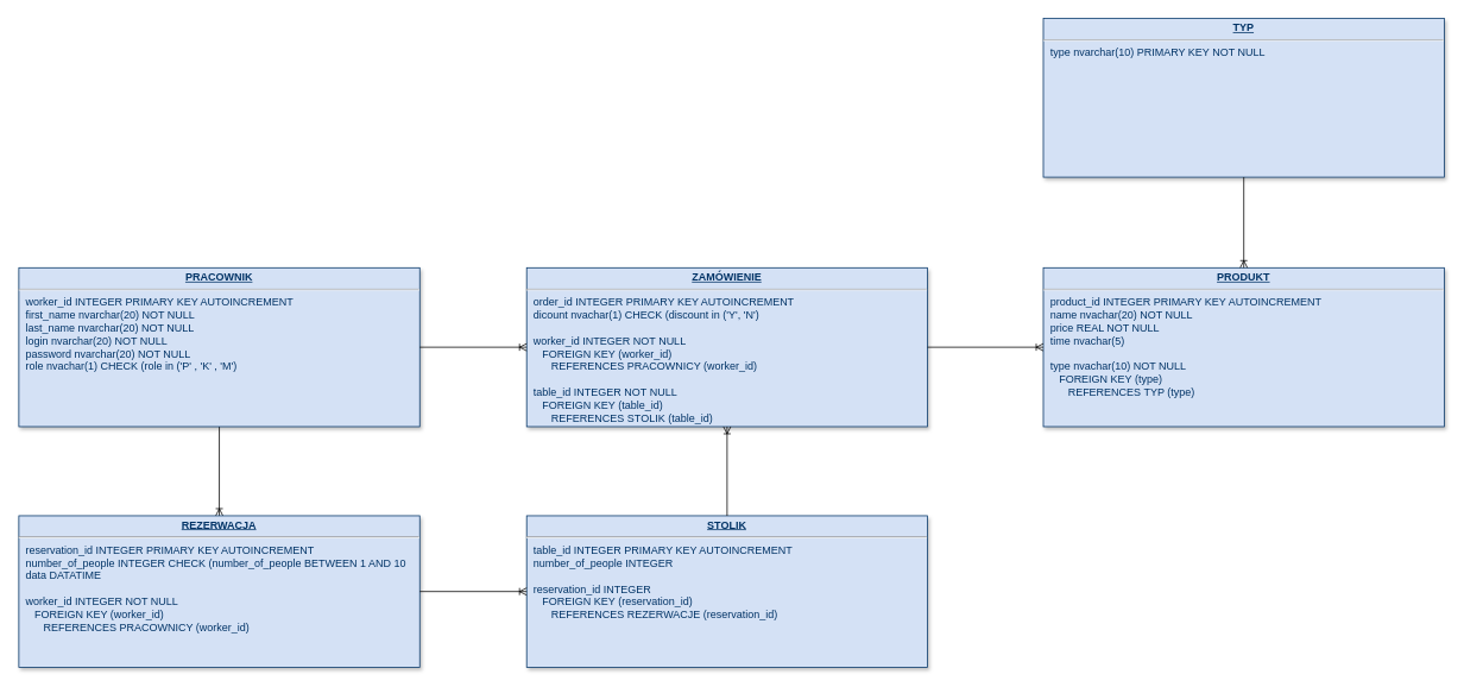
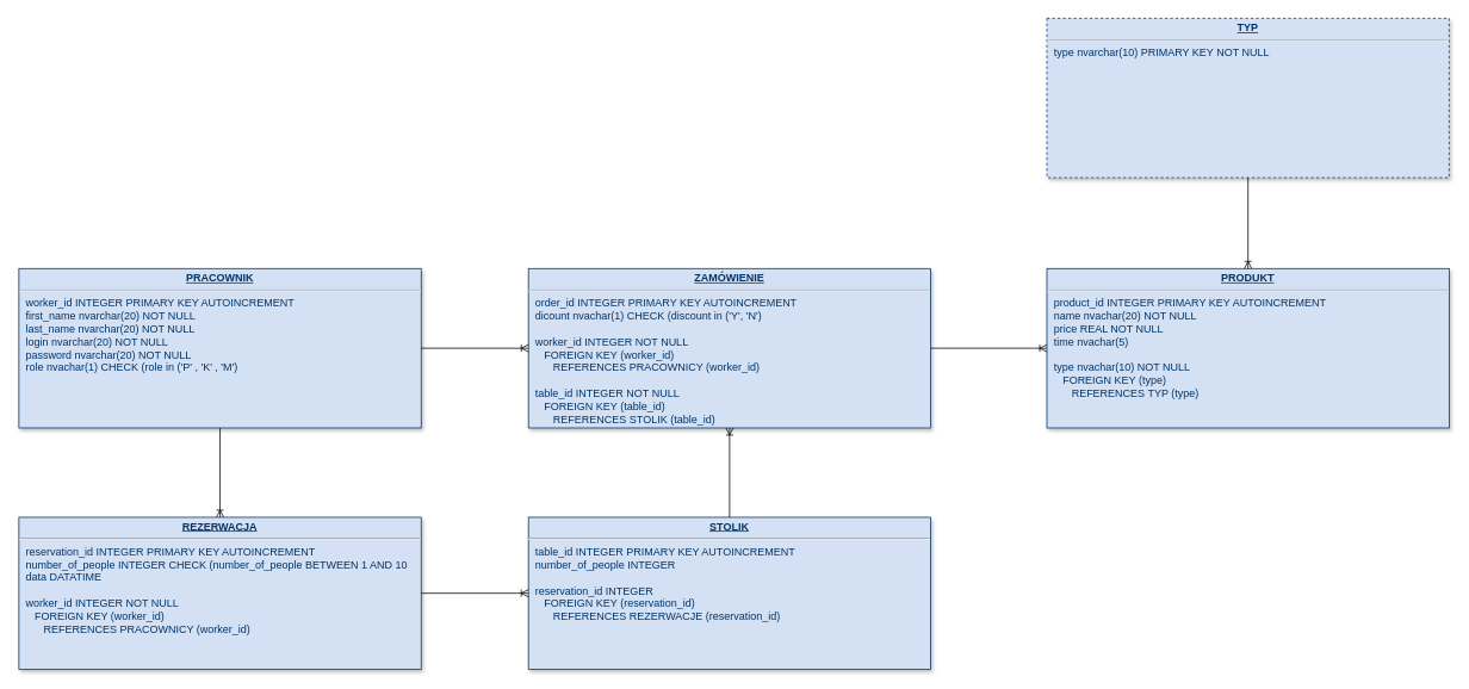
  <mxCell id="0" />
  <mxCell id="1" parent="0" />
  <mxCell id="2" value="" style="edgeStyle=orthogonalEdgeStyle;fontSize=12;html=1;endArrow=ERoneToMany;endFill=0;exitX=0.5;exitY=1;exitDx=0;exitDy=0;entryX=0.5;entryY=0;entryDx=0;entryDy=0;" edge="1" parent="1" source="6" target="4"><mxGeometry width="100" height="100" relative="1" as="geometry"><mxPoint x="210" y="575.86" as="sourcePoint" /><mxPoint x="260" y="568.36" as="targetPoint" /></mxGeometry></mxCell>
  <mxCell id="3" value="&lt;p style=&quot;margin: 0px ; margin-top: 4px ; text-align: center ; text-decoration: underline&quot;&gt;&lt;strong&gt;STOLIK&lt;/strong&gt;&lt;/p&gt;&lt;hr&gt;&lt;p style=&quot;margin: 0px ; margin-left: 8px&quot;&gt;table_id INTEGER PRIMARY KEY AUTOINCREMENT&lt;br&gt;number_of_people INTEGER&lt;/p&gt;&lt;p style=&quot;margin: 0px ; margin-left: 8px&quot;&gt;&lt;br&gt;&lt;/p&gt;&lt;p style=&quot;margin: 0px ; margin-left: 8px&quot;&gt;reservation_id INTEGER&lt;/p&gt;&lt;p style=&quot;margin: 0px ; margin-left: 8px&quot;&gt;&amp;nbsp; &amp;nbsp;FOREIGN KEY (reservation_id)&lt;/p&gt;&lt;p style=&quot;margin: 0px ; margin-left: 8px&quot;&gt;&amp;nbsp; &amp;nbsp; &amp;nbsp; REFERENCES REZERWACJE (reservation_id)&lt;/p&gt;" style="verticalAlign=top;align=left;overflow=fill;fontSize=12;fontFamily=Helvetica;html=1;strokeColor=#003366;shadow=1;fillColor=#D4E1F5;fontColor=#003366" parent="1" vertex="1"><mxGeometry x="590" y="578.36" width="450" height="170" as="geometry" /></mxCell>
  <mxCell id="4" value="&lt;p style=&quot;margin: 0px ; margin-top: 4px ; text-align: center ; text-decoration: underline&quot;&gt;&lt;b&gt;REZERWACJA&lt;/b&gt;&lt;/p&gt;&lt;hr&gt;&lt;p style=&quot;margin: 0px ; margin-left: 8px&quot;&gt;reservation_id INTEGER PRIMARY KEY AUTOINCREMENT&lt;/p&gt;&lt;p style=&quot;margin: 0px ; margin-left: 8px&quot;&gt;&lt;span&gt;number_of_people INTEGER CHECK (number_of_people BETWEEN 1 AND 10&lt;/span&gt;&lt;br&gt;&lt;/p&gt;&lt;p style=&quot;margin: 0px ; margin-left: 8px&quot;&gt;&lt;span&gt;data DATATIME&lt;/span&gt;&lt;/p&gt;&lt;p style=&quot;margin: 0px ; margin-left: 8px&quot;&gt;&lt;span&gt;&lt;br&gt;&lt;/span&gt;&lt;/p&gt;&lt;p style=&quot;margin: 0px ; margin-left: 8px&quot;&gt;&lt;span&gt;worker_id INTEGER NOT NULL&lt;/span&gt;&lt;/p&gt;&lt;p style=&quot;margin: 0px ; margin-left: 8px&quot;&gt;&lt;span&gt;&amp;nbsp; &amp;nbsp;FOREIGN KEY (worker_id)&lt;/span&gt;&lt;/p&gt;&lt;p style=&quot;margin: 0px ; margin-left: 8px&quot;&gt;&lt;/p&gt;&lt;p style=&quot;margin: 0px ; margin-left: 8px&quot;&gt;&amp;nbsp; &amp;nbsp; &amp;nbsp; REFERENCES PRACOWNICY (worker_id)&amp;nbsp;&lt;/p&gt;" style="verticalAlign=top;align=left;overflow=fill;fontSize=12;fontFamily=Helvetica;html=1;strokeColor=#003366;shadow=1;fillColor=#D4E1F5;fontColor=#003366" parent="1" vertex="1"><mxGeometry y="578.36" width="450" height="170" as="geometry" x="20" /></mxCell>
  <mxCell id="5" value="&lt;p style=&quot;margin: 0px ; margin-top: 4px ; text-align: center ; text-decoration: underline&quot;&gt;&lt;b&gt;ZAMÓWIENIE&lt;/b&gt;&lt;/p&gt;&lt;hr&gt;&lt;p style=&quot;margin: 0px ; margin-left: 8px&quot;&gt;order_id INTEGER PRIMARY KEY AUTOINCREMENT&lt;/p&gt;&lt;p style=&quot;margin: 0px ; margin-left: 8px&quot;&gt;dicount nvachar(1) CHECK (discount in ('Y', 'N')&lt;/p&gt;&lt;p style=&quot;margin: 0px ; margin-left: 8px&quot;&gt;&lt;br&gt;&lt;/p&gt;&lt;p style=&quot;margin: 0px 0px 0px 8px&quot;&gt;worker_id INTEGER NOT NULL&lt;/p&gt;&lt;p style=&quot;margin: 0px 0px 0px 8px&quot;&gt;&amp;nbsp; &amp;nbsp;FOREIGN KEY (worker_id)&lt;/p&gt;&lt;p style=&quot;margin: 0px 0px 0px 8px&quot;&gt;&lt;/p&gt;&lt;p style=&quot;margin: 0px 0px 0px 8px&quot;&gt;&amp;nbsp; &amp;nbsp; &amp;nbsp; REFERENCES PRACOWNICY (worker_id)&lt;/p&gt;&lt;p style=&quot;margin: 0px 0px 0px 8px&quot;&gt;&lt;br&gt;&lt;/p&gt;&lt;p style=&quot;margin: 0px 0px 0px 8px&quot;&gt;table_id INTEGER NOT NULL&lt;/p&gt;&lt;p style=&quot;margin: 0px 0px 0px 8px&quot;&gt;&amp;nbsp; &amp;nbsp;FOREIGN KEY (table_id)&lt;/p&gt;&lt;p style=&quot;margin: 0px 0px 0px 8px&quot;&gt;&lt;/p&gt;&lt;p style=&quot;margin: 0px 0px 0px 8px&quot;&gt;&lt;span&gt;&amp;nbsp; &amp;nbsp; &amp;nbsp; REFERENCES STOLIK (table_id)&amp;nbsp;&lt;/span&gt;&amp;nbsp;&lt;/p&gt;" style="verticalAlign=top;align=left;overflow=fill;fontSize=12;fontFamily=Helvetica;html=1;strokeColor=#003366;shadow=1;fillColor=#D4E1F5;fontColor=#003366" parent="1" vertex="1"><mxGeometry x="590" y="300" width="450" height="178.36" as="geometry" /></mxCell>
  <mxCell id="6" value="&lt;p style=&quot;margin: 0px ; margin-top: 4px ; text-align: center ; text-decoration: underline&quot;&gt;&lt;strong&gt;PRACOWNIK&lt;/strong&gt;&lt;/p&gt;&lt;hr&gt;&lt;p style=&quot;margin: 0px ; margin-left: 8px&quot;&gt;worker_id INTEGER PRIMARY KEY AUTOINCREMENT&lt;/p&gt;&lt;p style=&quot;margin: 0px ; margin-left: 8px&quot;&gt;first_name&amp;nbsp;nvarchar(20) NOT NULL&lt;/p&gt;&lt;p style=&quot;margin: 0px ; margin-left: 8px&quot;&gt;last_name&amp;nbsp;nvarchar(20) NOT NULL&lt;/p&gt;&lt;p style=&quot;margin: 0px ; margin-left: 8px&quot;&gt;login&amp;nbsp;nvarchar(20) NOT NULL&lt;/p&gt;&lt;p style=&quot;margin: 0px ; margin-left: 8px&quot;&gt;password&amp;nbsp;nvarchar(20) NOT NULL&lt;/p&gt;&lt;p style=&quot;margin: 0px ; margin-left: 8px&quot;&gt;role nvachar(1) CHECK (role in ('P' , 'K' , 'M')&lt;/p&gt;&lt;p style=&quot;margin: 0px ; margin-left: 8px&quot;&gt;&lt;br&gt;&lt;/p&gt;" style="verticalAlign=top;align=left;overflow=fill;fontSize=12;fontFamily=Helvetica;html=1;strokeColor=#003366;shadow=1;fillColor=#D4E1F5;fontColor=#003366" parent="1" vertex="1"><mxGeometry y="300" width="450" height="178.36" as="geometry" x="20" /></mxCell>
  <mxCell id="7" value="" style="edgeStyle=orthogonalEdgeStyle;fontSize=12;html=1;endArrow=ERoneToMany;endFill=0;exitX=1;exitY=0.5;exitDx=0;exitDy=0;entryX=0;entryY=0.5;entryDx=0;entryDy=0;" edge="1" parent="1" source="4" target="3"><mxGeometry width="100" height="100" relative="1" as="geometry"><mxPoint x="550" y="746.72" as="sourcePoint" /><mxPoint x="550" y="648.36" as="targetPoint" /></mxGeometry></mxCell>
  <mxCell id="8" value="" style="edgeStyle=orthogonalEdgeStyle;fontSize=12;html=1;endArrow=ERoneToMany;endFill=0;entryX=0;entryY=0.5;entryDx=0;entryDy=0;exitX=1;exitY=0.5;exitDx=0;exitDy=0;" edge="1" parent="1" source="6" target="5"><mxGeometry width="100" height="100" relative="1" as="geometry"><mxPoint x="490" y="388.68" as="sourcePoint" /><mxPoint x="570" y="388.68" as="targetPoint" /></mxGeometry></mxCell>
  <mxCell id="9" value="" style="edgeStyle=orthogonalEdgeStyle;fontSize=12;html=1;endArrow=ERoneToMany;endFill=0;entryX=0.5;entryY=1;entryDx=0;entryDy=0;exitX=0.5;exitY=0;exitDx=0;exitDy=0;" edge="1" parent="1" source="3" target="5"><mxGeometry width="100" height="100" relative="1" as="geometry"><mxPoint x="815" y="568.36" as="sourcePoint" /><mxPoint x="815" y="508.36" as="targetPoint" /></mxGeometry></mxCell>
  <mxCell id="10" value="&lt;p style=&quot;margin: 0px ; margin-top: 4px ; text-align: center ; text-decoration: underline&quot;&gt;&lt;b&gt;PRODUKT&lt;/b&gt;&lt;/p&gt;&lt;hr&gt;&lt;p style=&quot;margin: 0px ; margin-left: 8px&quot;&gt;product_id INTEGER PRIMARY KEY AUTOINCREMENT&lt;/p&gt;&lt;p style=&quot;margin: 0px ; margin-left: 8px&quot;&gt;name nvachar(20) NOT NULL&lt;/p&gt;&lt;p style=&quot;margin: 0px ; margin-left: 8px&quot;&gt;price REAL NOT NULL&lt;/p&gt;&lt;p style=&quot;margin: 0px ; margin-left: 8px&quot;&gt;time nvachar(5)&amp;nbsp;&lt;/p&gt;&lt;p style=&quot;margin: 0px ; margin-left: 8px&quot;&gt;&lt;br&gt;&lt;/p&gt;&lt;p style=&quot;margin: 0px ; margin-left: 8px&quot;&gt;type nvachar(10) NOT NULL&lt;/p&gt;&lt;p style=&quot;margin: 0px ; margin-left: 8px&quot;&gt;&amp;nbsp; &amp;nbsp;FOREIGN KEY (type)&lt;/p&gt;&lt;p style=&quot;margin: 0px ; margin-left: 8px&quot;&gt;&amp;nbsp; &amp;nbsp; &amp;nbsp; REFERENCES TYP (type)&lt;/p&gt;&lt;p style=&quot;margin: 0px 0px 0px 8px&quot;&gt;&lt;span&gt;&amp;nbsp; &amp;nbsp;&lt;/span&gt;&lt;br&gt;&lt;/p&gt;" style="verticalAlign=top;align=left;overflow=fill;fontSize=12;fontFamily=Helvetica;html=1;strokeColor=#003366;shadow=1;fillColor=#D4E1F5;fontColor=#003366" vertex="1" parent="1"><mxGeometry x="1170" y="300" width="450" height="178.36" as="geometry" /></mxCell>
- <mxCell id="11" value="&lt;p style=&quot;margin: 0px ; margin-top: 4px ; text-align: center ; text-decoration: underline&quot;&gt;&lt;b&gt;TYP&lt;/b&gt;&lt;/p&gt;&lt;hr&gt;&lt;p style=&quot;margin: 0px ; margin-left: 8px&quot;&gt;type nvarchar(10) PRIMARY KEY NOT NULL&lt;/p&gt;&lt;p style=&quot;margin: 0px ; margin-left: 8px&quot;&gt;&lt;br&gt;&lt;/p&gt;&lt;p style=&quot;margin: 0px ; margin-left: 8px&quot;&gt;&lt;br&gt;&lt;/p&gt;&lt;p style=&quot;margin: 0px 0px 0px 8px&quot;&gt;&lt;br&gt;&lt;/p&gt;" style="verticalAlign=top;align=left;overflow=fill;fontSize=12;fontFamily=Helvetica;html=1;strokeColor=#003366;shadow=1;fillColor=#D4E1F5;fontColor=#003366" vertex="1" parent="1"><mxGeometry x="1170" y="20" width="450" height="178.36" as="geometry" /></mxCell>
+ <mxCell id="11" value="&lt;p style=&quot;margin: 0px ; margin-top: 4px ; text-align: center ; text-decoration: underline&quot;&gt;&lt;b&gt;TYP&lt;/b&gt;&lt;/p&gt;&lt;hr&gt;&lt;p style=&quot;margin: 0px ; margin-left: 8px&quot;&gt;type nvarchar(10) PRIMARY KEY NOT NULL&lt;/p&gt;&lt;p style=&quot;margin: 0px ; margin-left: 8px&quot;&gt;&lt;br&gt;&lt;/p&gt;&lt;p style=&quot;margin: 0px ; margin-left: 8px&quot;&gt;&lt;br&gt;&lt;/p&gt;&lt;p style=&quot;margin: 0px 0px 0px 8px&quot;&gt;&lt;br&gt;&lt;/p&gt;" style="verticalAlign=top;align=left;overflow=fill;fontSize=12;fontFamily=Helvetica;html=1;strokeColor=#003366;shadow=1;fillColor=#D4E1F5;fontColor=#003366;dashed=1;" vertex="1" parent="1"><mxGeometry x="1170" y="20" width="450" height="178.36" as="geometry" /></mxCell>
  <mxCell id="12" value="" style="edgeStyle=orthogonalEdgeStyle;fontSize=12;html=1;endArrow=ERoneToMany;endFill=0;entryX=0.5;entryY=0;entryDx=0;entryDy=0;exitX=0.5;exitY=1;exitDx=0;exitDy=0;" edge="1" parent="1" source="11" target="10"><mxGeometry width="100" height="100" relative="1" as="geometry"><mxPoint x="1345" y="230" as="sourcePoint" /><mxPoint x="1344.5" y="280" as="targetPoint" /></mxGeometry></mxCell>
  <mxCell id="13" value="" style="edgeStyle=orthogonalEdgeStyle;fontSize=12;html=1;endArrow=ERoneToMany;endFill=0;exitX=1;exitY=0.5;exitDx=0;exitDy=0;entryX=0;entryY=0.5;entryDx=0;entryDy=0;" edge="1" parent="1" source="5" target="10"><mxGeometry width="100" height="100" relative="1" as="geometry"><mxPoint x="1060" y="389" as="sourcePoint" /><mxPoint x="1160" y="388.68" as="targetPoint" /></mxGeometry></mxCell>
